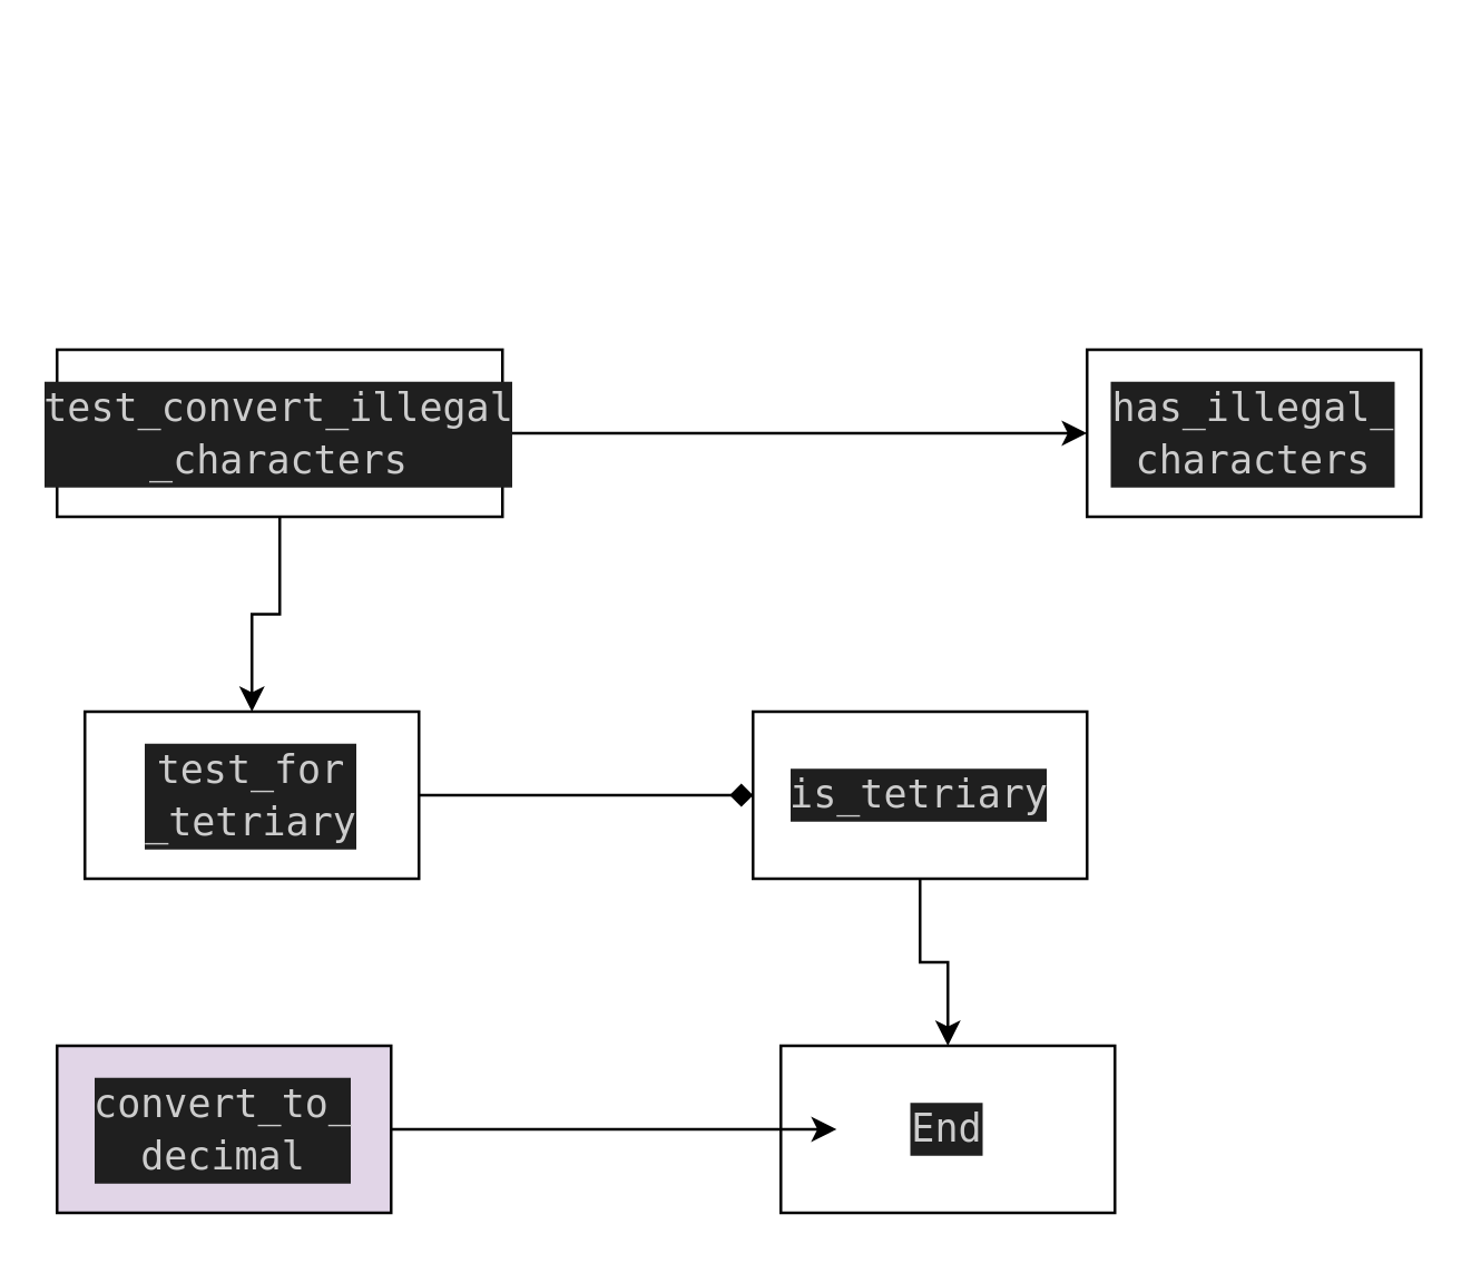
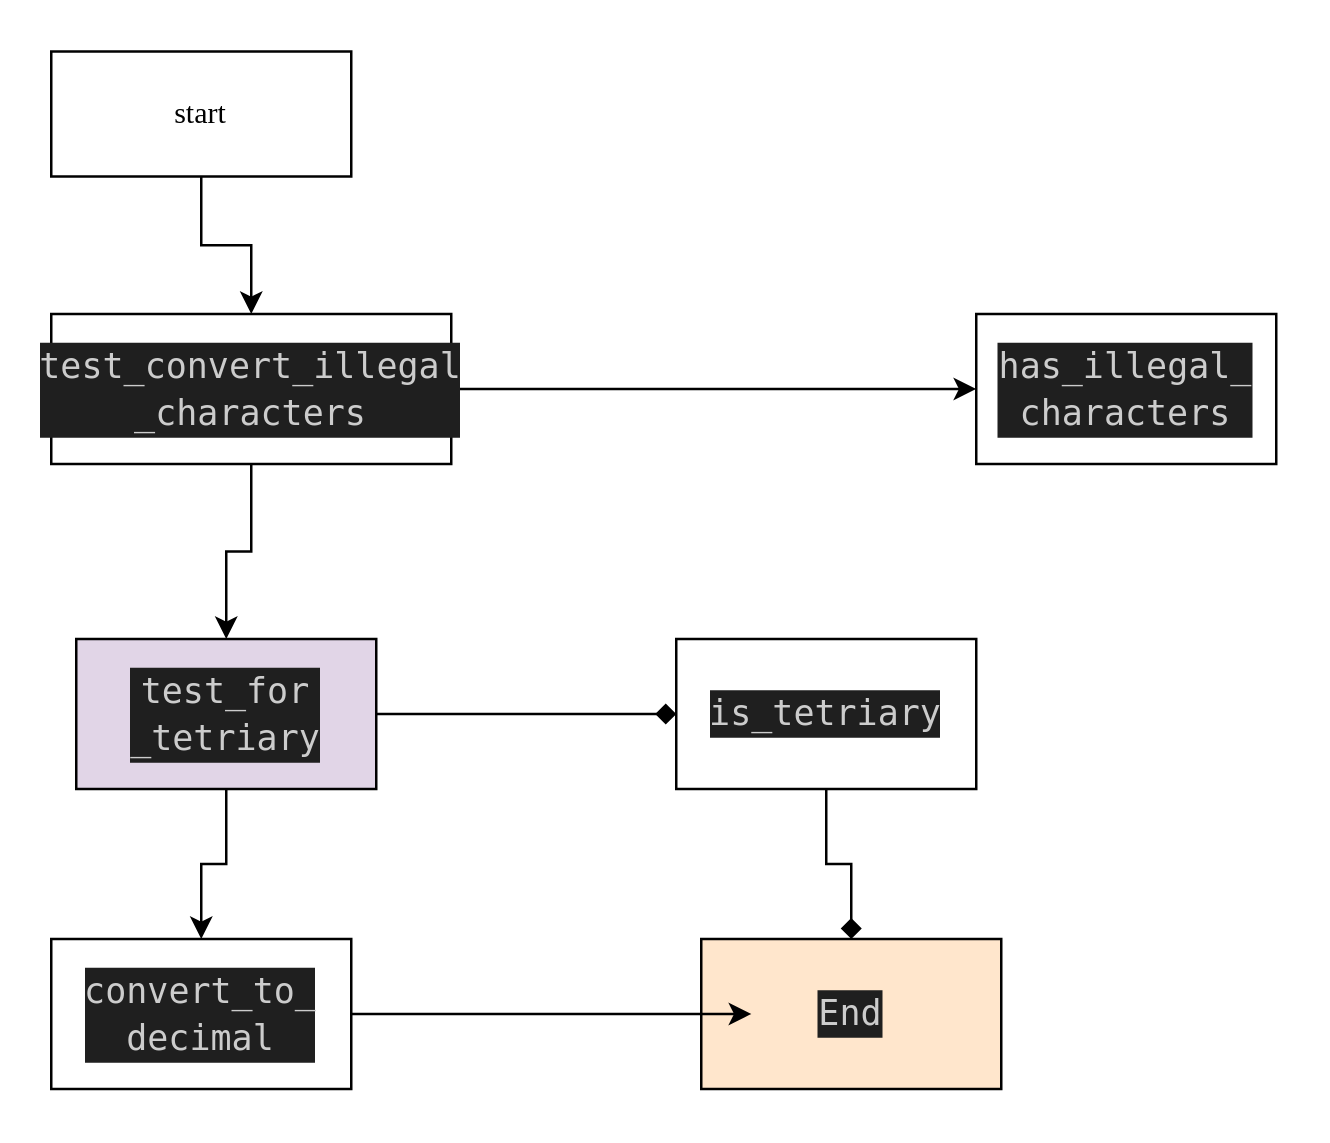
  <mxCell id="0" />
  <mxCell id="1" parent="0" />
+ <mxCell id="2" style="edgeStyle=orthogonalEdgeStyle;rounded=0;orthogonalLoop=1;jettySize=auto;html=1;" edge="1" parent="1" source="3" target="6"><mxGeometry relative="1" as="geometry" /></mxCell>
+ <mxCell id="3" value="start" style="whiteSpace=wrap;html=1;rounded=0;shadow=0;comic=0;labelBackgroundColor=none;strokeWidth=1;fontFamily=Verdana;fontSize=12;align=center;" parent="1" vertex="1"><mxGeometry x="20" y="20" width="120" height="50" as="geometry" /></mxCell>
  <mxCell id="4" style="edgeStyle=orthogonalEdgeStyle;rounded=0;orthogonalLoop=1;jettySize=auto;html=1;" edge="1" parent="1" source="6" target="7"><mxGeometry relative="1" as="geometry" /></mxCell>
  <mxCell id="5" style="edgeStyle=orthogonalEdgeStyle;rounded=0;orthogonalLoop=1;jettySize=auto;html=1;" edge="1" parent="1" source="6" target="10"><mxGeometry relative="1" as="geometry" /></mxCell>
  <mxCell id="6" value="&lt;div style=&quot;color: rgb(204, 204, 204); background-color: rgb(31, 31, 31); font-family: &amp;quot;Droid Sans Mono&amp;quot;, &amp;quot;monospace&amp;quot;, monospace; font-weight: normal; font-size: 14px; line-height: 19px;&quot;&gt;&lt;div&gt;test_convert_illegal&lt;/div&gt;&lt;div&gt;_characters&lt;/div&gt;&lt;/div&gt;" style="rounded=0;whiteSpace=wrap;html=1;" vertex="1" parent="1"><mxGeometry x="20" y="125" width="160" height="60" as="geometry" /></mxCell>
  <mxCell id="7" value="&lt;div style=&quot;color: rgb(204, 204, 204); background-color: rgb(31, 31, 31); font-family: &amp;quot;Droid Sans Mono&amp;quot;, &amp;quot;monospace&amp;quot;, monospace; font-weight: normal; font-size: 14px; line-height: 19px;&quot;&gt;&lt;div&gt;has_illegal_&lt;/div&gt;&lt;div&gt;characters&lt;/div&gt;&lt;/div&gt;" style="rounded=0;whiteSpace=wrap;html=1;" vertex="1" parent="1"><mxGeometry x="390" y="125" width="120" height="60" as="geometry" /></mxCell>
  <mxCell id="8" style="edgeStyle=orthogonalEdgeStyle;rounded=0;orthogonalLoop=1;jettySize=auto;html=1;entryX=0;entryY=0.5;entryDx=0;entryDy=0;endArrow=diamond;" edge="1" parent="1" source="10" target="12"><mxGeometry relative="1" as="geometry" /></mxCell>
- <mxCell id="10" value="&lt;div style=&quot;color: rgb(204, 204, 204); background-color: rgb(31, 31, 31); font-family: &amp;quot;Droid Sans Mono&amp;quot;, &amp;quot;monospace&amp;quot;, monospace; font-weight: normal; font-size: 14px; line-height: 19px;&quot;&gt;&lt;div&gt;test_for&lt;/div&gt;&lt;div&gt;_tetriary&lt;/div&gt;&lt;/div&gt;" style="rounded=0;whiteSpace=wrap;html=1;" vertex="1" parent="1"><mxGeometry x="30" y="255" width="120" height="60" as="geometry" /></mxCell>
- <mxCell id="11" style="edgeStyle=orthogonalEdgeStyle;rounded=0;orthogonalLoop=1;jettySize=auto;html=1;" edge="1" parent="1" source="12" target="14"><mxGeometry relative="1" as="geometry" /></mxCell>
+ <mxCell id="9" style="edgeStyle=orthogonalEdgeStyle;rounded=0;orthogonalLoop=1;jettySize=auto;html=1;exitX=0.5;exitY=1;exitDx=0;exitDy=0;" edge="1" parent="1" source="10" target="13"><mxGeometry relative="1" as="geometry" /></mxCell>
+ <mxCell id="10" value="&lt;div style=&quot;color: rgb(204, 204, 204); background-color: rgb(31, 31, 31); font-family: &amp;quot;Droid Sans Mono&amp;quot;, &amp;quot;monospace&amp;quot;, monospace; font-weight: normal; font-size: 14px; line-height: 19px;&quot;&gt;&lt;div&gt;test_for&lt;/div&gt;&lt;div&gt;_tetriary&lt;/div&gt;&lt;/div&gt;" style="rounded=0;whiteSpace=wrap;html=1;fillColor=#e1d5e7;" vertex="1" parent="1"><mxGeometry x="30" y="255" width="120" height="60" as="geometry" /></mxCell>
+ <mxCell id="11" style="edgeStyle=orthogonalEdgeStyle;rounded=0;orthogonalLoop=1;jettySize=auto;html=1;endArrow=diamond;" edge="1" parent="1" source="12" target="14"><mxGeometry relative="1" as="geometry" /></mxCell>
  <mxCell id="12" value="&lt;div style=&quot;color: rgb(204, 204, 204); background-color: rgb(31, 31, 31); font-family: &amp;quot;Droid Sans Mono&amp;quot;, &amp;quot;monospace&amp;quot;, monospace; font-weight: normal; font-size: 14px; line-height: 19px;&quot;&gt;&lt;div&gt;is_tetriary&lt;/div&gt;&lt;/div&gt;" style="whiteSpace=wrap;html=1;" vertex="1" parent="1"><mxGeometry x="270" y="255" width="120" height="60" as="geometry" /></mxCell>
- <mxCell id="13" value="&lt;div style=&quot;color: rgb(204, 204, 204); background-color: rgb(31, 31, 31); font-family: &amp;quot;Droid Sans Mono&amp;quot;, &amp;quot;monospace&amp;quot;, monospace; font-weight: normal; font-size: 14px; line-height: 19px;&quot;&gt;&lt;div&gt;convert_to_&lt;/div&gt;&lt;div&gt;decimal&lt;/div&gt;&lt;/div&gt;" style="whiteSpace=wrap;html=1;fillColor=#e1d5e7;" vertex="1" parent="1"><mxGeometry x="20" y="375" width="120" height="60" as="geometry" /></mxCell>
- <mxCell id="14" value="&lt;div style=&quot;color: rgb(204, 204, 204); background-color: rgb(31, 31, 31); font-family: &amp;quot;Droid Sans Mono&amp;quot;, &amp;quot;monospace&amp;quot;, monospace; font-weight: normal; font-size: 14px; line-height: 19px;&quot;&gt;&lt;div&gt;End&lt;/div&gt;&lt;/div&gt;" style="whiteSpace=wrap;html=1;" vertex="1" parent="1"><mxGeometry x="280" y="375" width="120" height="60" as="geometry" /></mxCell>
+ <mxCell id="13" value="&lt;div style=&quot;color: rgb(204, 204, 204); background-color: rgb(31, 31, 31); font-family: &amp;quot;Droid Sans Mono&amp;quot;, &amp;quot;monospace&amp;quot;, monospace; font-weight: normal; font-size: 14px; line-height: 19px;&quot;&gt;&lt;div&gt;convert_to_&lt;/div&gt;&lt;div&gt;decimal&lt;/div&gt;&lt;/div&gt;" style="whiteSpace=wrap;html=1;" vertex="1" parent="1"><mxGeometry x="20" y="375" width="120" height="60" as="geometry" /></mxCell>
+ <mxCell id="14" value="&lt;div style=&quot;color: rgb(204, 204, 204); background-color: rgb(31, 31, 31); font-family: &amp;quot;Droid Sans Mono&amp;quot;, &amp;quot;monospace&amp;quot;, monospace; font-weight: normal; font-size: 14px; line-height: 19px;&quot;&gt;&lt;div&gt;End&lt;/div&gt;&lt;/div&gt;" style="whiteSpace=wrap;html=1;fillColor=#ffe6cc;" vertex="1" parent="1"><mxGeometry x="280" y="375" width="120" height="60" as="geometry" /></mxCell>
  <mxCell id="15" style="edgeStyle=orthogonalEdgeStyle;rounded=0;orthogonalLoop=1;jettySize=auto;html=1;entryX=0.167;entryY=0.5;entryDx=0;entryDy=0;entryPerimeter=0;" edge="1" parent="1" source="13" target="14"><mxGeometry relative="1" as="geometry" /></mxCell>
